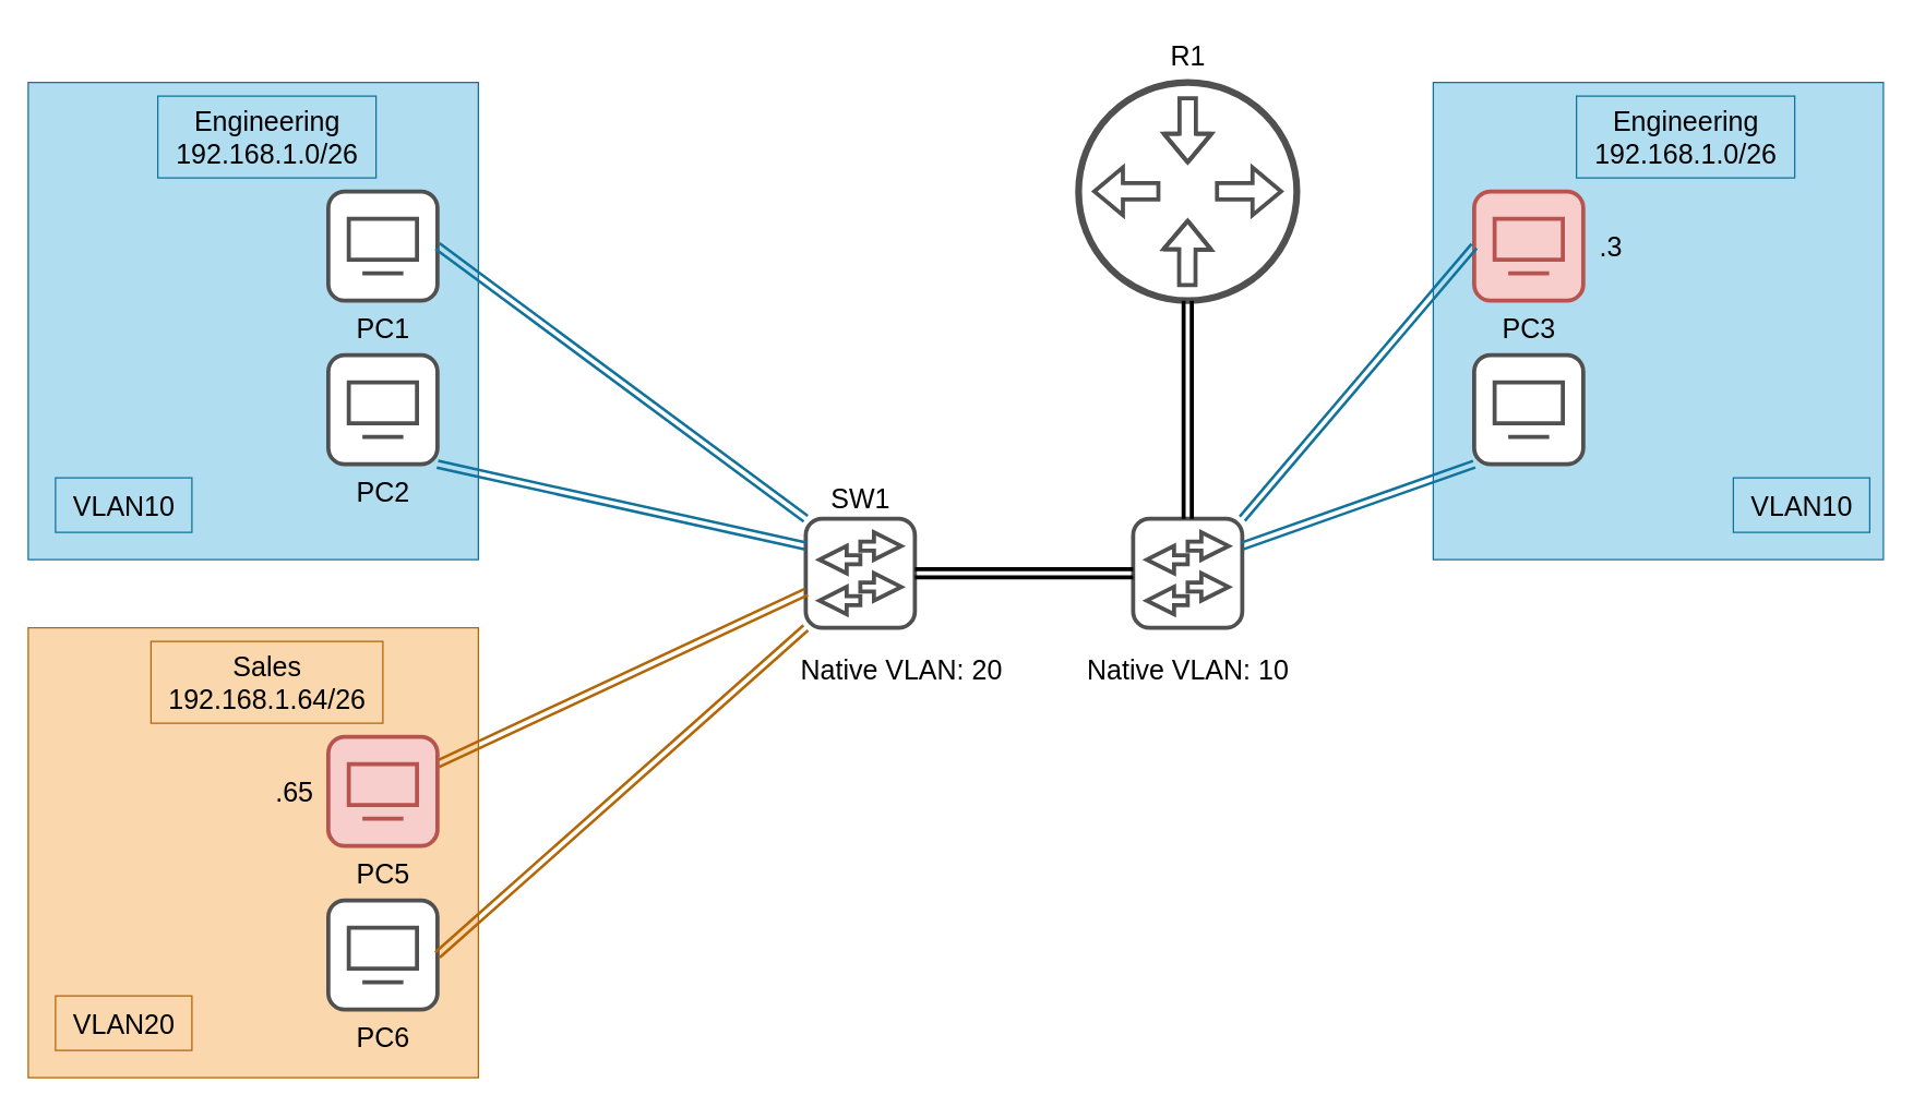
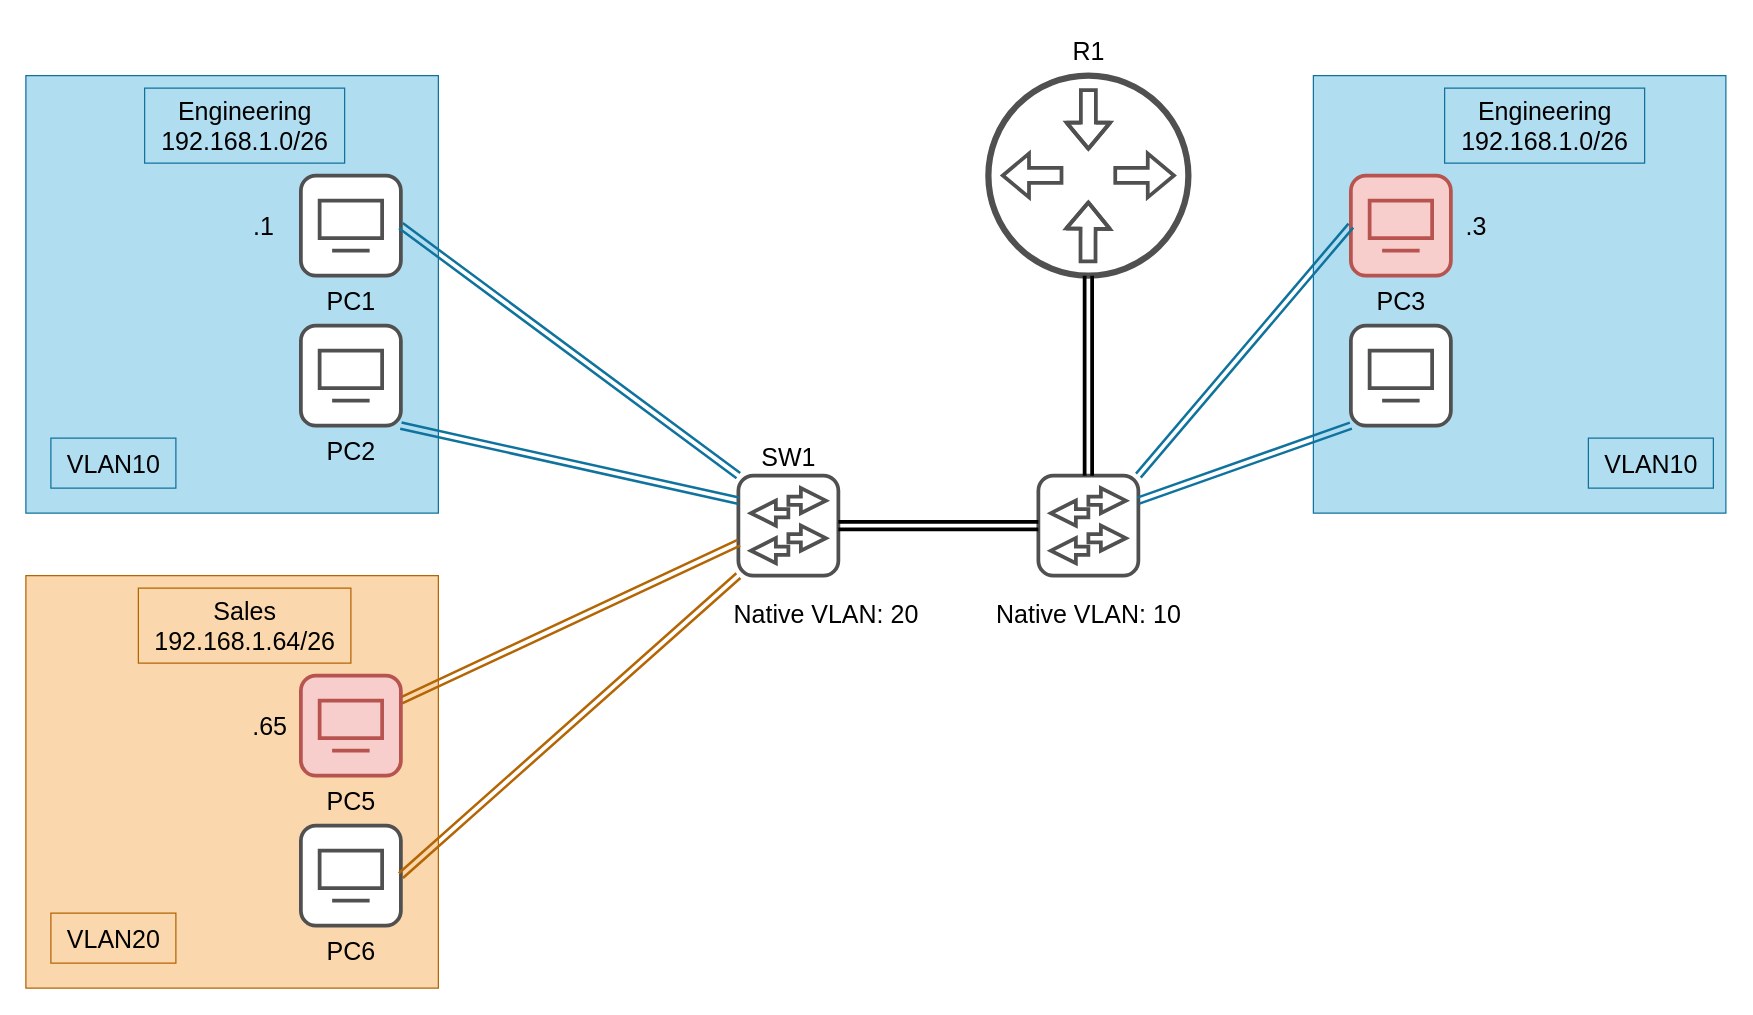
  <mxCell id="0" />
  <mxCell id="1" parent="0" />
  <mxCell id="2" value="" style="group" vertex="1" connectable="0" parent="1"><mxGeometry x="790" y="60" width="160" height="160" as="geometry" /></mxCell>
  <mxCell id="3" value="" style="ellipse;whiteSpace=wrap;html=1;aspect=fixed;fontSize=40;fontColor=#232F3E;strokeColor=#505050;strokeWidth=5;" vertex="1" parent="2"><mxGeometry width="160" height="160" as="geometry" /></mxCell>
  <mxCell id="4" value="" style="shape=flexArrow;endArrow=classic;html=1;rounded=0;fontSize=40;fontColor=#232F3E;entryX=0.5;entryY=0.375;entryDx=0;entryDy=0;entryPerimeter=0;strokeColor=#505050;strokeWidth=3;" edge="1" parent="2" target="3"><mxGeometry width="50" height="50" relative="1" as="geometry"><mxPoint x="80" y="10" as="sourcePoint" /><mxPoint x="80" y="-50.333" as="targetPoint" /><Array as="points"><mxPoint x="80" y="30" /></Array></mxGeometry></mxCell>
  <mxCell id="5" value="" style="shape=flexArrow;endArrow=classic;html=1;rounded=0;fontSize=40;fontColor=#232F3E;strokeColor=#505050;strokeWidth=3;" edge="1" parent="2"><mxGeometry width="50" height="50" relative="1" as="geometry"><mxPoint x="79.71" y="150" as="sourcePoint" /><mxPoint x="80" y="100" as="targetPoint" /><Array as="points"><mxPoint x="79.71" y="130" /></Array></mxGeometry></mxCell>
  <mxCell id="6" value="" style="shape=flexArrow;endArrow=classic;html=1;rounded=0;fontSize=40;fontColor=#232F3E;strokeColor=#505050;strokeWidth=3;" edge="1" parent="2"><mxGeometry width="50" height="50" relative="1" as="geometry"><mxPoint x="100" y="79.86" as="sourcePoint" /><mxPoint x="150" y="79.86" as="targetPoint" /></mxGeometry></mxCell>
  <mxCell id="7" value="" style="shape=flexArrow;endArrow=classic;html=1;rounded=0;fontSize=40;fontColor=#232F3E;strokeColor=#505050;strokeWidth=3;" edge="1" parent="2"><mxGeometry width="50" height="50" relative="1" as="geometry"><mxPoint x="60" y="79.86" as="sourcePoint" /><mxPoint x="10" y="79.86" as="targetPoint" /></mxGeometry></mxCell>
  <mxCell id="8" value="&lt;font style=&quot;font-size: 20px;&quot;&gt;R1&lt;/font&gt;" style="text;html=1;align=center;verticalAlign=middle;resizable=0;points=[];autosize=1;strokeColor=none;fillColor=none;" vertex="1" parent="1"><mxGeometry x="845" y="20" width="50" height="40" as="geometry" /></mxCell>
  <mxCell id="9" value="" style="rounded=0;whiteSpace=wrap;html=1;fontSize=20;fillColor=#b1ddf0;strokeColor=#10739e;" vertex="1" parent="1"><mxGeometry x="20" y="60" width="330" height="350" as="geometry" /></mxCell>
  <mxCell id="10" value="" style="group" vertex="1" connectable="0" parent="1"><mxGeometry x="240" y="140" width="80" height="80" as="geometry" /></mxCell>
  <mxCell id="11" value="" style="rounded=1;whiteSpace=wrap;html=1;strokeWidth=3;strokeColor=#505050;" vertex="1" parent="10"><mxGeometry width="80" height="80" as="geometry" /></mxCell>
  <mxCell id="12" value="" style="rounded=0;whiteSpace=wrap;html=1;strokeColor=#505050;strokeWidth=3;" vertex="1" parent="10"><mxGeometry x="15" y="20" width="50" height="30" as="geometry" /></mxCell>
  <mxCell id="13" value="" style="endArrow=none;html=1;rounded=0;strokeWidth=3;strokeColor=#505050;" edge="1" parent="10"><mxGeometry width="50" height="50" relative="1" as="geometry"><mxPoint x="25" y="60" as="sourcePoint" /><mxPoint x="55" y="60" as="targetPoint" /></mxGeometry></mxCell>
  <mxCell id="14" value="" style="group" vertex="1" connectable="0" parent="1"><mxGeometry x="240" y="260" width="80" height="80" as="geometry" /></mxCell>
  <mxCell id="15" value="" style="rounded=1;whiteSpace=wrap;html=1;strokeWidth=3;strokeColor=#505050;" vertex="1" parent="14"><mxGeometry width="80" height="80" as="geometry" /></mxCell>
  <mxCell id="16" value="" style="rounded=0;whiteSpace=wrap;html=1;strokeColor=#505050;strokeWidth=3;" vertex="1" parent="14"><mxGeometry x="15" y="20" width="50" height="30" as="geometry" /></mxCell>
  <mxCell id="17" value="" style="endArrow=none;html=1;rounded=0;strokeWidth=3;strokeColor=#505050;" edge="1" parent="14"><mxGeometry width="50" height="50" relative="1" as="geometry"><mxPoint x="25" y="60" as="sourcePoint" /><mxPoint x="55" y="60" as="targetPoint" /></mxGeometry></mxCell>
  <mxCell id="18" value="&lt;div&gt;Engineering&lt;/div&gt;&lt;div&gt;192.168.1.0/26&lt;br&gt;&lt;/div&gt;" style="text;html=1;align=center;verticalAlign=middle;resizable=0;points=[];autosize=1;strokeColor=#10739e;fillColor=#b1ddf0;fontSize=20;" vertex="1" parent="1"><mxGeometry x="115" y="70" width="160" height="60" as="geometry" /></mxCell>
+ <mxCell id="19" value=".1" style="text;html=1;align=center;verticalAlign=middle;resizable=0;points=[];autosize=1;strokeColor=none;fillColor=none;fontSize=20;" vertex="1" parent="1"><mxGeometry x="190" y="160" width="40" height="40" as="geometry" /></mxCell>
  <mxCell id="20" value="PC1" style="text;html=1;align=center;verticalAlign=middle;resizable=0;points=[];autosize=1;strokeColor=none;fillColor=none;fontSize=20;" vertex="1" parent="1"><mxGeometry x="250" y="220" width="60" height="40" as="geometry" /></mxCell>
  <mxCell id="21" value="PC2" style="text;html=1;align=center;verticalAlign=middle;resizable=0;points=[];autosize=1;strokeColor=none;fillColor=none;fontSize=20;" vertex="1" parent="1"><mxGeometry x="250" y="340" width="60" height="40" as="geometry" /></mxCell>
  <mxCell id="22" value="VLAN10" style="text;html=1;align=center;verticalAlign=middle;resizable=0;points=[];autosize=1;fontSize=20;fillColor=#b1ddf0;strokeColor=#10739e;" vertex="1" parent="1"><mxGeometry x="40" y="350" width="100" height="40" as="geometry" /></mxCell>
  <mxCell id="23" value="" style="group" vertex="1" connectable="0" parent="1"><mxGeometry x="590" y="380" width="80" height="80" as="geometry" /></mxCell>
  <mxCell id="24" value="" style="rounded=1;whiteSpace=wrap;html=1;strokeWidth=3;strokeColor=#505050;" vertex="1" parent="23"><mxGeometry width="80" height="80" as="geometry" /></mxCell>
  <mxCell id="25" value="" style="html=1;shadow=0;dashed=0;align=center;verticalAlign=middle;shape=mxgraph.arrows2.arrow;dy=0.67;dx=20;notch=0;rounded=1;strokeColor=#505050;strokeWidth=3;" vertex="1" parent="23"><mxGeometry x="40" y="10" width="30" height="20" as="geometry" /></mxCell>
  <mxCell id="26" value="" style="html=1;shadow=0;dashed=0;align=center;verticalAlign=middle;shape=mxgraph.arrows2.arrow;dy=0.67;dx=20;notch=0;rounded=1;strokeColor=#505050;strokeWidth=3;flipV=0;flipH=1;" vertex="1" parent="23"><mxGeometry x="10" y="20" width="30" height="20" as="geometry" /></mxCell>
  <mxCell id="27" value="" style="html=1;shadow=0;dashed=0;align=center;verticalAlign=middle;shape=mxgraph.arrows2.arrow;dy=0.67;dx=20;notch=0;rounded=1;strokeColor=#505050;strokeWidth=3;" vertex="1" parent="23"><mxGeometry x="40" y="40" width="30" height="20" as="geometry" /></mxCell>
  <mxCell id="28" value="" style="html=1;shadow=0;dashed=0;align=center;verticalAlign=middle;shape=mxgraph.arrows2.arrow;dy=0.67;dx=20;notch=0;rounded=1;strokeColor=#505050;strokeWidth=3;flipH=1;" vertex="1" parent="23"><mxGeometry x="10" y="50" width="30" height="20" as="geometry" /></mxCell>
  <mxCell id="29" value="" style="group" vertex="1" connectable="0" parent="1"><mxGeometry x="830" y="380" width="80" height="80" as="geometry" /></mxCell>
  <mxCell id="30" value="" style="rounded=1;whiteSpace=wrap;html=1;strokeWidth=3;strokeColor=#505050;" vertex="1" parent="29"><mxGeometry width="80" height="80" as="geometry" /></mxCell>
  <mxCell id="31" value="" style="html=1;shadow=0;dashed=0;align=center;verticalAlign=middle;shape=mxgraph.arrows2.arrow;dy=0.67;dx=20;notch=0;rounded=1;strokeColor=#505050;strokeWidth=3;" vertex="1" parent="29"><mxGeometry x="40" y="10" width="30" height="20" as="geometry" /></mxCell>
  <mxCell id="32" value="" style="html=1;shadow=0;dashed=0;align=center;verticalAlign=middle;shape=mxgraph.arrows2.arrow;dy=0.67;dx=20;notch=0;rounded=1;strokeColor=#505050;strokeWidth=3;flipV=0;flipH=1;" vertex="1" parent="29"><mxGeometry x="10" y="20" width="30" height="20" as="geometry" /></mxCell>
  <mxCell id="33" value="" style="html=1;shadow=0;dashed=0;align=center;verticalAlign=middle;shape=mxgraph.arrows2.arrow;dy=0.67;dx=20;notch=0;rounded=1;strokeColor=#505050;strokeWidth=3;" vertex="1" parent="29"><mxGeometry x="40" y="40" width="30" height="20" as="geometry" /></mxCell>
  <mxCell id="34" value="" style="html=1;shadow=0;dashed=0;align=center;verticalAlign=middle;shape=mxgraph.arrows2.arrow;dy=0.67;dx=20;notch=0;rounded=1;strokeColor=#505050;strokeWidth=3;flipH=1;" vertex="1" parent="29"><mxGeometry x="10" y="50" width="30" height="20" as="geometry" /></mxCell>
  <mxCell id="35" value="&lt;font style=&quot;font-size: 20px;&quot;&gt;SW1&lt;/font&gt;" style="text;html=1;align=center;verticalAlign=middle;resizable=0;points=[];autosize=1;strokeColor=none;fillColor=none;" vertex="1" parent="1"><mxGeometry x="595" y="345" width="70" height="40" as="geometry" /></mxCell>
  <mxCell id="36" style="edgeStyle=orthogonalEdgeStyle;rounded=0;orthogonalLoop=1;jettySize=auto;html=1;exitX=1;exitY=0.5;exitDx=0;exitDy=0;entryX=0;entryY=0.5;entryDx=0;entryDy=0;fontSize=20;strokeWidth=3;shape=link;" edge="1" parent="1" source="24" target="30"><mxGeometry relative="1" as="geometry" /></mxCell>
  <mxCell id="37" style="edgeStyle=orthogonalEdgeStyle;shape=link;rounded=0;orthogonalLoop=1;jettySize=auto;html=1;exitX=0.5;exitY=1;exitDx=0;exitDy=0;entryX=0.5;entryY=0;entryDx=0;entryDy=0;fontSize=20;strokeWidth=3;" edge="1" parent="1" source="3" target="30"><mxGeometry relative="1" as="geometry" /></mxCell>
  <mxCell id="38" style="shape=link;rounded=0;orthogonalLoop=1;jettySize=auto;html=1;exitX=1;exitY=1;exitDx=0;exitDy=0;entryX=0;entryY=0.25;entryDx=0;entryDy=0;fontSize=20;strokeWidth=2;fillColor=#b1ddf0;strokeColor=#10739e;" edge="1" parent="1" source="15" target="24"><mxGeometry relative="1" as="geometry" /></mxCell>
  <mxCell id="39" style="edgeStyle=none;shape=link;rounded=0;orthogonalLoop=1;jettySize=auto;html=1;exitX=1;exitY=0.5;exitDx=0;exitDy=0;entryX=0;entryY=0;entryDx=0;entryDy=0;fontSize=20;strokeWidth=2;fillColor=#b1ddf0;strokeColor=#10739e;" edge="1" parent="1" source="11" target="24"><mxGeometry relative="1" as="geometry" /></mxCell>
  <mxCell id="40" value="" style="rounded=0;whiteSpace=wrap;html=1;fontSize=20;fillColor=#b1ddf0;strokeColor=#10739e;" vertex="1" parent="1"><mxGeometry x="1050" y="60" width="330" height="350" as="geometry" /></mxCell>
  <mxCell id="41" value="" style="group;" vertex="1" connectable="0" parent="1"><mxGeometry x="1080" y="140" width="80" height="80" as="geometry" /></mxCell>
  <mxCell id="42" value="" style="rounded=1;whiteSpace=wrap;html=1;strokeWidth=3;strokeColor=#b85450;fillColor=#f8cecc;" vertex="1" parent="41"><mxGeometry width="80" height="80" as="geometry" /></mxCell>
  <mxCell id="43" value="" style="rounded=0;whiteSpace=wrap;html=1;strokeColor=#b85450;strokeWidth=3;fillColor=#f8cecc;" vertex="1" parent="41"><mxGeometry x="15" y="20" width="50" height="30" as="geometry" /></mxCell>
  <mxCell id="44" value="" style="endArrow=none;html=1;rounded=0;strokeWidth=3;strokeColor=#b85450;fillColor=#f8cecc;" edge="1" parent="41"><mxGeometry width="50" height="50" relative="1" as="geometry"><mxPoint x="25" y="60" as="sourcePoint" /><mxPoint x="55" y="60" as="targetPoint" /></mxGeometry></mxCell>
  <mxCell id="45" value="" style="group" vertex="1" connectable="0" parent="1"><mxGeometry x="1080" y="260" width="80" height="80" as="geometry" /></mxCell>
  <mxCell id="46" value="" style="rounded=1;whiteSpace=wrap;html=1;strokeWidth=3;strokeColor=#505050;" vertex="1" parent="45"><mxGeometry width="80" height="80" as="geometry" /></mxCell>
  <mxCell id="47" value="" style="rounded=0;whiteSpace=wrap;html=1;strokeColor=#505050;strokeWidth=3;" vertex="1" parent="45"><mxGeometry x="15" y="20" width="50" height="30" as="geometry" /></mxCell>
  <mxCell id="48" value="" style="endArrow=none;html=1;rounded=0;strokeWidth=3;strokeColor=#505050;" edge="1" parent="45"><mxGeometry width="50" height="50" relative="1" as="geometry"><mxPoint x="25" y="60" as="sourcePoint" /><mxPoint x="55" y="60" as="targetPoint" /></mxGeometry></mxCell>
  <mxCell id="49" value="&lt;div&gt;Engineering&lt;/div&gt;&lt;div&gt;192.168.1.0/26&lt;br&gt;&lt;/div&gt;" style="text;html=1;align=center;verticalAlign=middle;resizable=0;points=[];autosize=1;strokeColor=#10739e;fillColor=#b1ddf0;fontSize=20;" vertex="1" parent="1"><mxGeometry x="1155" y="70" width="160" height="60" as="geometry" /></mxCell>
  <mxCell id="50" value="PC3" style="text;html=1;align=center;verticalAlign=middle;resizable=0;points=[];autosize=1;strokeColor=none;fillColor=none;fontSize=20;" vertex="1" parent="1"><mxGeometry x="1090" y="220" width="60" height="40" as="geometry" /></mxCell>
  <mxCell id="51" value="VLAN10" style="text;html=1;align=center;verticalAlign=middle;resizable=0;points=[];autosize=1;fontSize=20;fillColor=#b1ddf0;strokeColor=#10739e;" vertex="1" parent="1"><mxGeometry x="1270" y="350" width="100" height="40" as="geometry" /></mxCell>
  <mxCell id="52" style="edgeStyle=none;shape=link;rounded=0;orthogonalLoop=1;jettySize=auto;html=1;exitX=0;exitY=1;exitDx=0;exitDy=0;entryX=1;entryY=0.25;entryDx=0;entryDy=0;fontSize=20;strokeWidth=2;fillColor=#b1ddf0;strokeColor=#10739e;" edge="1" parent="1" source="46" target="30"><mxGeometry relative="1" as="geometry" /></mxCell>
  <mxCell id="53" style="edgeStyle=none;shape=link;rounded=0;orthogonalLoop=1;jettySize=auto;html=1;exitX=0;exitY=0.5;exitDx=0;exitDy=0;entryX=1;entryY=0;entryDx=0;entryDy=0;fontSize=20;strokeWidth=2;fillColor=#b1ddf0;strokeColor=#10739e;" edge="1" parent="1" source="42" target="30"><mxGeometry relative="1" as="geometry" /></mxCell>
  <mxCell id="54" value="" style="rounded=0;whiteSpace=wrap;html=1;fontSize=20;fillColor=#fad7ac;strokeColor=#b46504;" vertex="1" parent="1"><mxGeometry x="20" y="460" width="330" height="330" as="geometry" /></mxCell>
  <mxCell id="55" value="&lt;div&gt;Sales&lt;br&gt;&lt;/div&gt;&lt;div&gt;192.168.1.64/26&lt;br&gt;&lt;/div&gt;" style="text;html=1;align=center;verticalAlign=middle;resizable=0;points=[];autosize=1;strokeColor=#b46504;fillColor=#fad7ac;fontSize=20;" vertex="1" parent="1"><mxGeometry x="110" y="470" width="170" height="60" as="geometry" /></mxCell>
  <mxCell id="56" value="" style="group" vertex="1" connectable="0" parent="1"><mxGeometry x="240" y="660" width="80" height="80" as="geometry" /></mxCell>
  <mxCell id="57" value="" style="rounded=1;whiteSpace=wrap;html=1;strokeWidth=3;strokeColor=#505050;" vertex="1" parent="56"><mxGeometry width="80" height="80" as="geometry" /></mxCell>
  <mxCell id="58" value="" style="rounded=0;whiteSpace=wrap;html=1;strokeColor=#505050;strokeWidth=3;" vertex="1" parent="56"><mxGeometry x="15" y="20" width="50" height="30" as="geometry" /></mxCell>
  <mxCell id="59" value="" style="endArrow=none;html=1;rounded=0;strokeWidth=3;strokeColor=#505050;" edge="1" parent="56"><mxGeometry width="50" height="50" relative="1" as="geometry"><mxPoint x="25" y="60" as="sourcePoint" /><mxPoint x="55" y="60" as="targetPoint" /></mxGeometry></mxCell>
  <mxCell id="60" value="PC5" style="text;html=1;align=center;verticalAlign=middle;resizable=0;points=[];autosize=1;strokeColor=none;fillColor=none;fontSize=20;" vertex="1" parent="1"><mxGeometry x="250" y="620" width="60" height="40" as="geometry" /></mxCell>
  <mxCell id="61" value="PC6" style="text;html=1;align=center;verticalAlign=middle;resizable=0;points=[];autosize=1;strokeColor=none;fillColor=none;fontSize=20;" vertex="1" parent="1"><mxGeometry x="250" y="740" width="60" height="40" as="geometry" /></mxCell>
  <mxCell id="62" value=".65" style="text;html=1;align=center;verticalAlign=middle;resizable=0;points=[];autosize=1;strokeColor=none;fillColor=none;fontSize=20;" vertex="1" parent="1"><mxGeometry x="190" y="560" width="50" height="40" as="geometry" /></mxCell>
  <mxCell id="63" value="VLAN20" style="text;html=1;align=center;verticalAlign=middle;resizable=0;points=[];autosize=1;strokeColor=#b46504;fillColor=#fad7ac;fontSize=20;" vertex="1" parent="1"><mxGeometry x="40" y="730" width="100" height="40" as="geometry" /></mxCell>
  <mxCell id="64" style="edgeStyle=none;shape=link;rounded=0;orthogonalLoop=1;jettySize=auto;html=1;exitX=1;exitY=0.25;exitDx=0;exitDy=0;entryX=0.005;entryY=0.672;entryDx=0;entryDy=0;entryPerimeter=0;fontSize=20;strokeWidth=2;fillColor=#fad7ac;strokeColor=#b46504;" edge="1" parent="1" target="24"><mxGeometry relative="1" as="geometry"><mxPoint x="320" y="560" as="sourcePoint" /></mxGeometry></mxCell>
  <mxCell id="65" style="edgeStyle=none;shape=link;rounded=0;orthogonalLoop=1;jettySize=auto;html=1;exitX=1;exitY=0.5;exitDx=0;exitDy=0;entryX=0;entryY=1;entryDx=0;entryDy=0;fontSize=20;strokeWidth=2;fillColor=#fad7ac;strokeColor=#b46504;" edge="1" parent="1" source="57" target="24"><mxGeometry relative="1" as="geometry" /></mxCell>
  <mxCell id="66" value=".3" style="text;html=1;align=center;verticalAlign=middle;resizable=0;points=[];autosize=1;strokeColor=none;fillColor=none;fontSize=20;" vertex="1" parent="1"><mxGeometry x="1160" y="160" width="40" height="40" as="geometry" /></mxCell>
  <mxCell id="67" value="&lt;div&gt;Native VLAN: 20&lt;br&gt;&lt;/div&gt;" style="text;html=1;align=center;verticalAlign=middle;resizable=0;points=[];autosize=1;strokeColor=none;fillColor=none;fontSize=20;" vertex="1" parent="1"><mxGeometry x="575" y="470" width="170" height="40" as="geometry" /></mxCell>
  <mxCell id="68" value="&lt;div&gt;Native VLAN: 10&lt;br&gt;&lt;/div&gt;" style="text;html=1;align=center;verticalAlign=middle;resizable=0;points=[];autosize=1;strokeColor=none;fillColor=none;fontSize=20;" vertex="1" parent="1"><mxGeometry x="785" y="470" width="170" height="40" as="geometry" /></mxCell>
  <mxCell id="69" value="" style="group;" vertex="1" connectable="0" parent="1"><mxGeometry x="240" y="540" width="80" height="80" as="geometry" /></mxCell>
  <mxCell id="70" value="" style="rounded=1;whiteSpace=wrap;html=1;strokeWidth=3;strokeColor=#b85450;fillColor=#f8cecc;" vertex="1" parent="69"><mxGeometry width="80" height="80" as="geometry" /></mxCell>
  <mxCell id="71" value="" style="rounded=0;whiteSpace=wrap;html=1;strokeColor=#b85450;strokeWidth=3;fillColor=#f8cecc;" vertex="1" parent="69"><mxGeometry x="15" y="20" width="50" height="30" as="geometry" /></mxCell>
  <mxCell id="72" value="" style="endArrow=none;html=1;rounded=0;strokeWidth=3;strokeColor=#b85450;fillColor=#f8cecc;" edge="1" parent="69"><mxGeometry width="50" height="50" relative="1" as="geometry"><mxPoint x="25" y="60" as="sourcePoint" /><mxPoint x="55" y="60" as="targetPoint" /></mxGeometry></mxCell>
